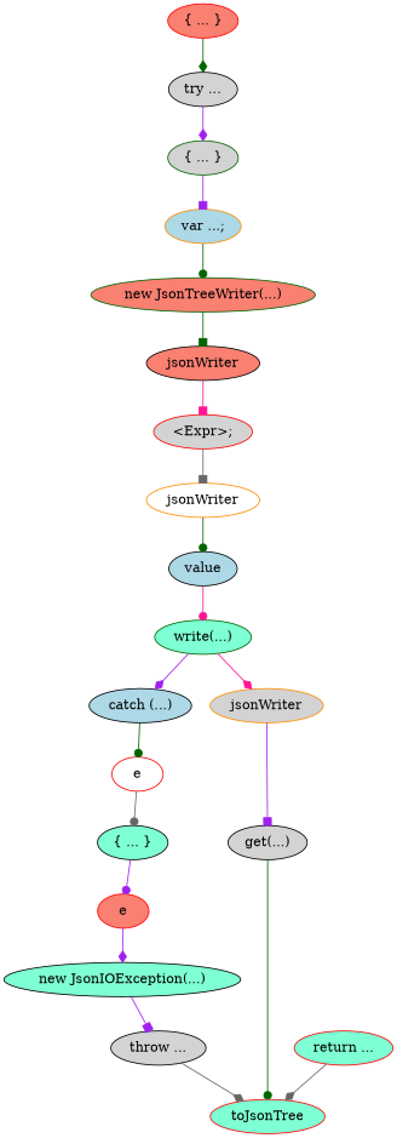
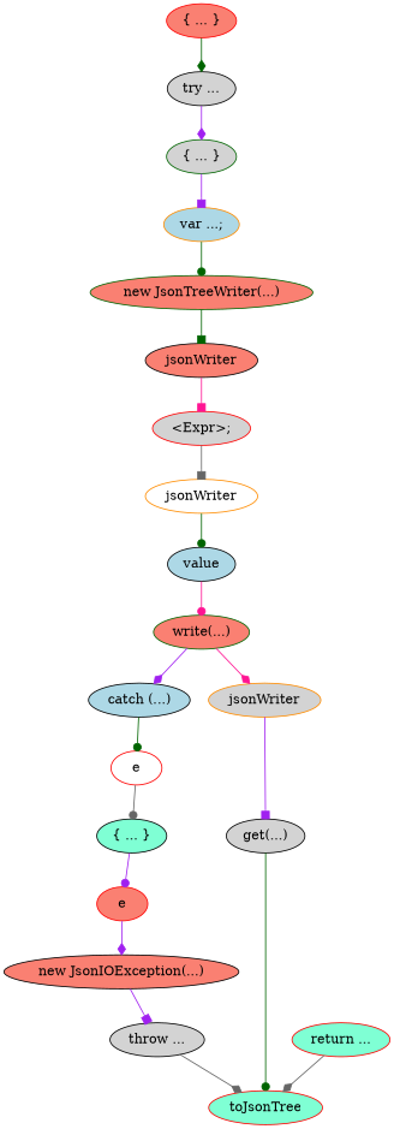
  digraph {
    compound=true
    node [color=black fillcolor=lightgrey style=filled]
    edge [arrowhead=diamond color=purple]
    n1 [color=red fillcolor=salmon label="{ ... }"]
    n2 [label="try ..."]
    n3 [color=darkgreen label="{ ... }"]
    n4 [color=darkorange fillcolor=lightblue label="var ...;"]
    n5 [color=darkgreen fillcolor=salmon label="new JsonTreeWriter(...)"]
    n6 [fillcolor=salmon label=jsonWriter]
    n7 [fillcolor=lightblue label="catch (...)"]
    n8 [color=red fillcolor=white label=e]
    n9 [fillcolor=aquamarine label="{ ... }"]
    n10 [color=red fillcolor=salmon label=e]
    n11 [color=red label="<Expr>;"]
    n12 [color=darkorange fillcolor=white label=jsonWriter]
    n13 [fillcolor=lightblue label=value]
-   n14 [color=darkgreen fillcolor=aquamarine label="write(...)"]
+   n14 [color=darkgreen fillcolor=salmon label="write(...)"]
    n15 [color=red fillcolor=aquamarine label="return ..."]
    n16 [color=red fillcolor=aquamarine label=toJsonTree]
    n17 [color=darkorange label=jsonWriter]
    n18 [label="get(...)"]
-   n19 [fillcolor=aquamarine label="new JsonIOException(...)"]
+   n19 [fillcolor=salmon label="new JsonIOException(...)"]
    n20 [label="throw ..."]
    n1 -> n2 [color=darkgreen]
    n2 -> n3
    n3 -> n4 [arrowhead=box]
    n4 -> n5 [arrowhead=dot color=darkgreen]
    n5 -> n6 [arrowhead=box color=darkgreen]
    n6 -> n11 [arrowhead=box color=deeppink]
    n7 -> n8 [arrowhead=dot color=darkgreen]
    n8 -> n9 [arrowhead=dot color=gray40]
    n9 -> n10 [arrowhead=dot]
    n10 -> n19
    n11 -> n12 [arrowhead=box color=gray40]
    n12 -> n13 [arrowhead=dot color=darkgreen]
    n13 -> n14 [arrowhead=dot color=deeppink]
    n14 -> n7
    n14 -> n17 [color=deeppink]
    n15 -> n16 [color=gray40]
    n17 -> n18 [arrowhead=box]
    n18 -> n16 [arrowhead=dot color=darkgreen]
    n19 -> n20 [arrowhead=box]
    n20 -> n16 [color=gray40]
  }
